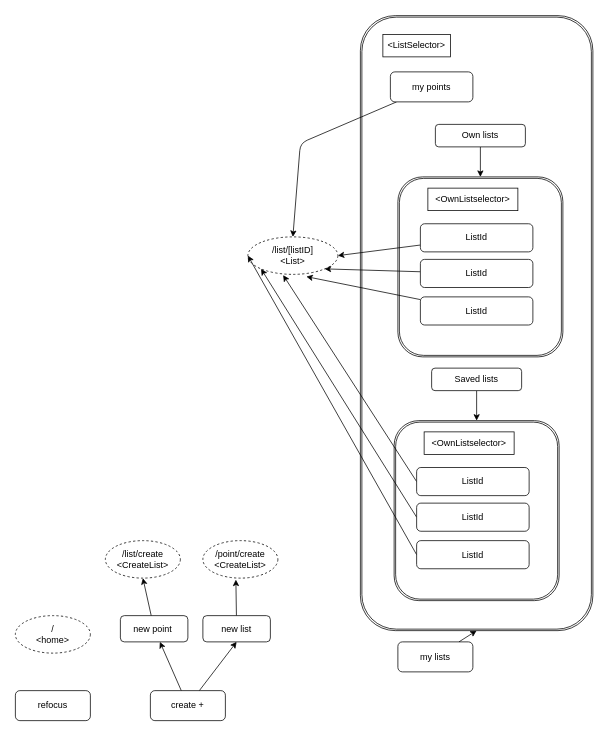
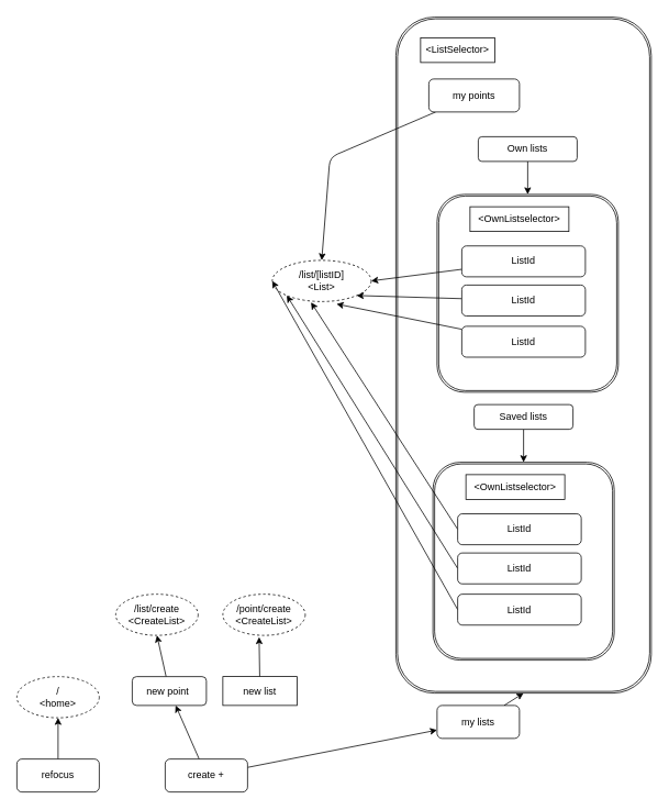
  <mxCell id="0" />
  <mxCell id="1" parent="0" />
+ <mxCell id="2" style="edgeStyle=none;html=1;" edge="1" parent="1" source="3" target="4"><mxGeometry relative="1" as="geometry"><mxPoint x="70" y="830" as="targetPoint" /></mxGeometry></mxCell>
  <mxCell id="3" value="refocus" style="rounded=1;whiteSpace=wrap;html=1;" vertex="1" parent="1"><mxGeometry x="20" y="920" width="100" height="40" as="geometry" /></mxCell>
  <mxCell id="4" value="/&lt;br&gt;&amp;lt;home&amp;gt;" style="ellipse;whiteSpace=wrap;html=1;dashed=1;" vertex="1" parent="1"><mxGeometry x="20" y="820" width="100" height="50" as="geometry" /></mxCell>
- <mxCell id="5" style="edgeStyle=none;html=1;entryX=0.5;entryY=1;entryDx=0;entryDy=0;" edge="1" parent="1" source="7" target="11"><mxGeometry relative="1" as="geometry"><mxPoint x="320" y="850" as="targetPoint" /></mxGeometry></mxCell>
+ <mxCell id="5" style="edgeStyle=none;html=1;" edge="1" parent="1" source="7" target="13"><mxGeometry relative="1" as="geometry"><mxPoint x="320" y="850" as="targetPoint" /></mxGeometry></mxCell>
  <mxCell id="6" style="edgeStyle=none;html=1;" edge="1" parent="1" source="7" target="9"><mxGeometry relative="1" as="geometry"><mxPoint x="200" y="850" as="targetPoint" /></mxGeometry></mxCell>
  <mxCell id="7" value="create +" style="rounded=1;whiteSpace=wrap;html=1;" vertex="1" parent="1"><mxGeometry x="200" y="920" width="100" height="40" as="geometry" /></mxCell>
  <mxCell id="8" style="edgeStyle=none;html=1;entryX=0.5;entryY=1;entryDx=0;entryDy=0;" edge="1" parent="1" source="9" target="14"><mxGeometry relative="1" as="geometry" /></mxCell>
  <mxCell id="9" value="new point&amp;nbsp;" style="rounded=1;whiteSpace=wrap;html=1;" vertex="1" parent="1"><mxGeometry x="160" y="820" width="90" height="35" as="geometry" /></mxCell>
  <mxCell id="10" style="edgeStyle=none;html=1;entryX=0.44;entryY=1.04;entryDx=0;entryDy=0;entryPerimeter=0;" edge="1" parent="1" source="11" target="15"><mxGeometry relative="1" as="geometry" /></mxCell>
- <mxCell id="11" value="new list" style="rounded=1;whiteSpace=wrap;html=1;" vertex="1" parent="1"><mxGeometry x="270" y="820" width="90" height="35" as="geometry" /></mxCell>
+ <mxCell id="11" value="new list" style="whiteSpace=wrap;html=1;rounded=0;" vertex="1" parent="1"><mxGeometry x="270" y="820" width="90" height="35" as="geometry" /></mxCell>
  <mxCell id="12" style="edgeStyle=none;html=1;entryX=0.5;entryY=1;entryDx=0;entryDy=0;" edge="1" parent="1" source="13" target="16"><mxGeometry relative="1" as="geometry"><mxPoint x="660" y="890" as="targetPoint" /></mxGeometry></mxCell>
  <mxCell id="13" value="my lists" style="rounded=1;whiteSpace=wrap;html=1;" vertex="1" parent="1"><mxGeometry x="530" y="855" width="100" height="40" as="geometry" /></mxCell>
  <mxCell id="14" value="/list/create&lt;br&gt;&amp;lt;CreateList&amp;gt;" style="ellipse;whiteSpace=wrap;html=1;dashed=1;" vertex="1" parent="1"><mxGeometry x="140" y="720" width="100" height="50" as="geometry" /></mxCell>
  <mxCell id="15" value="/point/create&lt;br&gt;&amp;lt;CreateList&amp;gt;" style="ellipse;whiteSpace=wrap;html=1;dashed=1;" vertex="1" parent="1"><mxGeometry x="270" y="720" width="100" height="50" as="geometry" /></mxCell>
  <mxCell id="16" value="" style="shape=ext;double=1;rounded=1;whiteSpace=wrap;html=1;" vertex="1" parent="1"><mxGeometry x="480" y="20" width="310" height="820" as="geometry" /></mxCell>
  <mxCell id="17" value="&amp;lt;ListSelector&amp;gt;" style="rounded=0;whiteSpace=wrap;html=1;" vertex="1" parent="1"><mxGeometry x="510" y="45" width="90" height="30" as="geometry" /></mxCell>
  <mxCell id="18" value="" style="shape=ext;double=1;rounded=1;whiteSpace=wrap;html=1;" vertex="1" parent="1"><mxGeometry x="530" y="235" width="220" height="240" as="geometry" /></mxCell>
  <mxCell id="19" value="&amp;lt;OwnListselector&amp;gt;" style="rounded=0;whiteSpace=wrap;html=1;" vertex="1" parent="1"><mxGeometry x="570" y="250" width="120" height="30" as="geometry" /></mxCell>
  <mxCell id="20" style="edgeStyle=none;html=1;entryX=0.5;entryY=0;entryDx=0;entryDy=0;" edge="1" parent="1" source="21" target="22"><mxGeometry relative="1" as="geometry"><Array as="points"><mxPoint x="400" y="190" /></Array></mxGeometry></mxCell>
  <mxCell id="21" value="my points" style="rounded=1;whiteSpace=wrap;html=1;" vertex="1" parent="1"><mxGeometry x="520" y="95" width="110" height="40" as="geometry" /></mxCell>
  <mxCell id="22" value="/list/[listID]&lt;br&gt;&amp;lt;List&amp;gt;" style="ellipse;whiteSpace=wrap;html=1;dashed=1;" vertex="1" parent="1"><mxGeometry x="330" y="315" width="120" height="50" as="geometry" /></mxCell>
  <mxCell id="23" style="edgeStyle=none;html=1;entryX=0.5;entryY=0;entryDx=0;entryDy=0;" edge="1" parent="1" source="24" target="18"><mxGeometry relative="1" as="geometry" /></mxCell>
  <mxCell id="24" value="Own lists" style="rounded=1;whiteSpace=wrap;html=1;" vertex="1" parent="1"><mxGeometry x="580" y="165" width="120" height="30" as="geometry" /></mxCell>
  <mxCell id="25" style="edgeStyle=none;html=1;entryX=1;entryY=0.5;entryDx=0;entryDy=0;" edge="1" parent="1" source="26" target="22"><mxGeometry relative="1" as="geometry" /></mxCell>
  <mxCell id="26" value="ListId" style="rounded=1;whiteSpace=wrap;html=1;" vertex="1" parent="1"><mxGeometry x="560" y="297.5" width="150" height="37.5" as="geometry" /></mxCell>
  <mxCell id="27" style="edgeStyle=none;html=1;entryX=1;entryY=1;entryDx=0;entryDy=0;" edge="1" parent="1" source="28" target="22"><mxGeometry relative="1" as="geometry"><mxPoint x="450" y="340" as="targetPoint" /></mxGeometry></mxCell>
  <mxCell id="28" value="ListId" style="rounded=1;whiteSpace=wrap;html=1;" vertex="1" parent="1"><mxGeometry x="560" y="345" width="150" height="37.5" as="geometry" /></mxCell>
  <mxCell id="29" style="edgeStyle=none;html=1;entryX=0.65;entryY=1.06;entryDx=0;entryDy=0;entryPerimeter=0;" edge="1" parent="1" source="30" target="22"><mxGeometry relative="1" as="geometry" /></mxCell>
  <mxCell id="30" value="ListId" style="rounded=1;whiteSpace=wrap;html=1;" vertex="1" parent="1"><mxGeometry x="560" y="395" width="150" height="37.5" as="geometry" /></mxCell>
  <mxCell id="31" value="" style="shape=ext;double=1;rounded=1;whiteSpace=wrap;html=1;" vertex="1" parent="1"><mxGeometry x="525" y="560" width="220" height="240" as="geometry" /></mxCell>
  <mxCell id="32" value="&amp;lt;OwnListselector&amp;gt;" style="rounded=0;whiteSpace=wrap;html=1;" vertex="1" parent="1"><mxGeometry x="565" y="575" width="120" height="30" as="geometry" /></mxCell>
  <mxCell id="33" style="edgeStyle=none;html=1;entryX=0.5;entryY=0;entryDx=0;entryDy=0;" edge="1" parent="1" source="34" target="31"><mxGeometry relative="1" as="geometry" /></mxCell>
  <mxCell id="34" value="Saved lists" style="rounded=1;whiteSpace=wrap;html=1;" vertex="1" parent="1"><mxGeometry x="575" y="490" width="120" height="30" as="geometry" /></mxCell>
  <mxCell id="35" style="edgeStyle=none;html=1;entryX=0.392;entryY=1.02;entryDx=0;entryDy=0;entryPerimeter=0;exitX=0;exitY=0.5;exitDx=0;exitDy=0;" edge="1" parent="1" source="36" target="22"><mxGeometry relative="1" as="geometry"><mxPoint x="613" y="623" as="sourcePoint" /></mxGeometry></mxCell>
  <mxCell id="36" value="ListId" style="rounded=1;whiteSpace=wrap;html=1;" vertex="1" parent="1"><mxGeometry x="555" y="622.5" width="150" height="37.5" as="geometry" /></mxCell>
  <mxCell id="37" style="edgeStyle=none;html=1;entryX=0;entryY=1;entryDx=0;entryDy=0;exitX=0;exitY=0.5;exitDx=0;exitDy=0;" edge="1" parent="1" source="38" target="22"><mxGeometry relative="1" as="geometry" /></mxCell>
  <mxCell id="38" value="ListId" style="rounded=1;whiteSpace=wrap;html=1;" vertex="1" parent="1"><mxGeometry x="555" y="670" width="150" height="37.5" as="geometry" /></mxCell>
  <mxCell id="39" style="edgeStyle=none;html=1;entryX=0;entryY=0.5;entryDx=0;entryDy=0;exitX=0;exitY=0.5;exitDx=0;exitDy=0;" edge="1" parent="1" source="40" target="22"><mxGeometry relative="1" as="geometry" /></mxCell>
  <mxCell id="40" value="ListId" style="rounded=1;whiteSpace=wrap;html=1;" vertex="1" parent="1"><mxGeometry x="555" y="720" width="150" height="37.5" as="geometry" /></mxCell>
